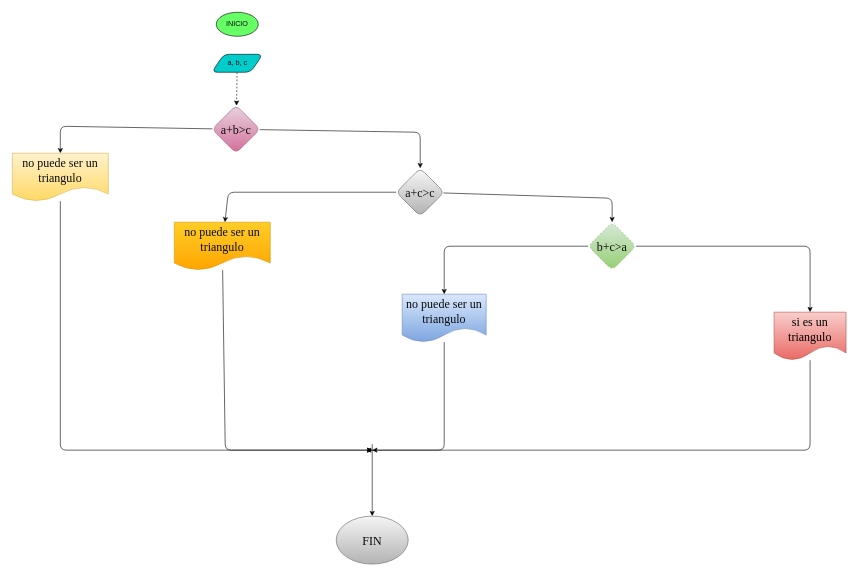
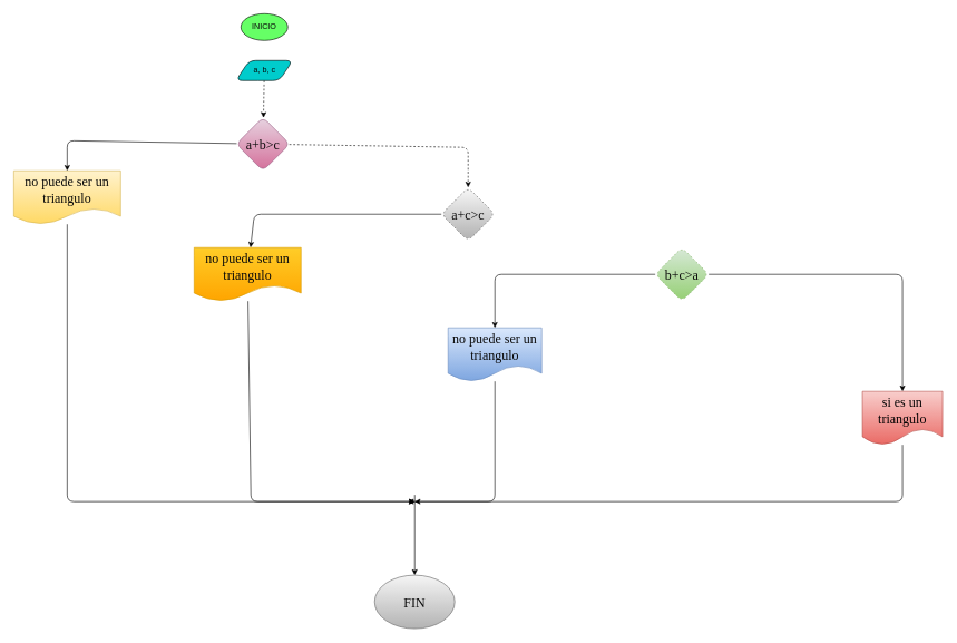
  <mxCell id="0" />
  <mxCell id="1" parent="0" />
  <mxCell id="2" value="INICIO" style="ellipse;whiteSpace=wrap;html=1;fillColor=#66FF66;fontColor=#0a0a0a;rounded=1;" parent="1" vertex="1"><mxGeometry x="360" y="20" width="70" height="40" as="geometry" /></mxCell>
  <mxCell id="3" value="" style="edgeStyle=none;hachureGap=4;html=1;fontFamily=Architects Daughter;fontSource=https%3A%2F%2Ffonts.googleapis.com%2Fcss%3Ffamily%3DArchitects%2BDaughter;fontSize=16;fontColor=#0a0a0a;rounded=1;dashed=1;" edge="1" parent="1" source="4" target="7"><mxGeometry relative="1" as="geometry" /></mxCell>
  <mxCell id="4" value="a, b, c" style="shape=parallelogram;perimeter=parallelogramPerimeter;whiteSpace=wrap;html=1;fixedSize=1;fillColor=#00CCCC;fontColor=#0a0a0a;rounded=1;" parent="1" vertex="1"><mxGeometry x="352.5" y="90" width="85" height="30" as="geometry" /></mxCell>
- <mxCell id="5" value="" style="edgeStyle=none;hachureGap=4;html=1;fontFamily=Architects Daughter;fontSource=https%3A%2F%2Ffonts.googleapis.com%2Fcss%3Ffamily%3DArchitects%2BDaughter;fontSize=16;fontColor=#0a0a0a;rounded=1;" edge="1" parent="1" source="7" target="10"><mxGeometry relative="1" as="geometry"><Array as="points"><mxPoint x="700" y="220" /></Array></mxGeometry></mxCell>
+ <mxCell id="5" value="" style="edgeStyle=none;hachureGap=4;html=1;fontFamily=Architects Daughter;fontSource=https%3A%2F%2Ffonts.googleapis.com%2Fcss%3Ffamily%3DArchitects%2BDaughter;fontSize=16;fontColor=#0a0a0a;rounded=1;dashed=1;" edge="1" parent="1" source="7" target="10"><mxGeometry relative="1" as="geometry"><Array as="points"><mxPoint x="700" y="220" /></Array></mxGeometry></mxCell>
  <mxCell id="6" value="" style="edgeStyle=none;hachureGap=4;html=1;fontFamily=Architects Daughter;fontSource=https%3A%2F%2Ffonts.googleapis.com%2Fcss%3Ffamily%3DArchitects%2BDaughter;fontSize=16;fontColor=#0a0a0a;rounded=1;" edge="1" parent="1" source="7" target="17"><mxGeometry relative="1" as="geometry"><Array as="points"><mxPoint x="100" y="210" /></Array></mxGeometry></mxCell>
  <mxCell id="7" value="a+b&amp;gt;c" style="rhombus;whiteSpace=wrap;html=1;fillColor=#e6d0de;hachureGap=4;fontFamily=Architects Daughter;fontSource=https%3A%2F%2Ffonts.googleapis.com%2Fcss%3Ffamily%3DArchitects%2BDaughter;fontSize=20;gradientColor=#d5739d;strokeColor=#996185;fontColor=#0a0a0a;rounded=1;" vertex="1" parent="1"><mxGeometry x="353" y="175" width="80" height="80" as="geometry" /></mxCell>
- <mxCell id="8" value="" style="edgeStyle=none;hachureGap=4;html=1;fontFamily=Architects Daughter;fontSource=https%3A%2F%2Ffonts.googleapis.com%2Fcss%3Ffamily%3DArchitects%2BDaughter;fontSize=16;fontColor=#0a0a0a;rounded=1;" edge="1" parent="1" source="10" target="13"><mxGeometry relative="1" as="geometry"><Array as="points"><mxPoint x="1020" y="330" /></Array></mxGeometry></mxCell>
  <mxCell id="9" value="" style="edgeStyle=none;hachureGap=4;html=1;fontFamily=Architects Daughter;fontSource=https%3A%2F%2Ffonts.googleapis.com%2Fcss%3Ffamily%3DArchitects%2BDaughter;fontSize=16;fontColor=#0a0a0a;rounded=1;" edge="1" parent="1" source="10" target="19"><mxGeometry relative="1" as="geometry"><Array as="points"><mxPoint x="380" y="320" /></Array></mxGeometry></mxCell>
- <mxCell id="10" value="&lt;font color=&quot;#0d0d0d&quot;&gt;a+c&amp;gt;c&lt;/font&gt;" style="rhombus;whiteSpace=wrap;html=1;fontSize=20;fontFamily=Architects Daughter;hachureGap=4;fontSource=https%3A%2F%2Ffonts.googleapis.com%2Fcss%3Ffamily%3DArchitects%2BDaughter;fillColor=#f5f5f5;gradientColor=#b3b3b3;strokeColor=#666666;rounded=1;" vertex="1" parent="1"><mxGeometry x="660" y="280" width="80" height="80" as="geometry" /></mxCell>
+ <mxCell id="10" value="&lt;font color=&quot;#0d0d0d&quot;&gt;a+c&amp;gt;c&lt;/font&gt;" style="rhombus;whiteSpace=wrap;html=1;fontSize=20;fontFamily=Architects Daughter;hachureGap=4;fontSource=https%3A%2F%2Ffonts.googleapis.com%2Fcss%3Ffamily%3DArchitects%2BDaughter;fillColor=#f5f5f5;gradientColor=#b3b3b3;strokeColor=#666666;rounded=1;dashed=1;" vertex="1" parent="1"><mxGeometry x="660" y="280" width="80" height="80" as="geometry" /></mxCell>
  <mxCell id="11" value="" style="edgeStyle=none;hachureGap=4;html=1;fontFamily=Architects Daughter;fontSource=https%3A%2F%2Ffonts.googleapis.com%2Fcss%3Ffamily%3DArchitects%2BDaughter;fontSize=16;rounded=1;" edge="1" parent="1" source="13" target="15"><mxGeometry relative="1" as="geometry"><Array as="points"><mxPoint x="1350" y="410" /></Array></mxGeometry></mxCell>
  <mxCell id="12" value="" style="edgeStyle=none;hachureGap=4;html=1;fontFamily=Architects Daughter;fontSource=https%3A%2F%2Ffonts.googleapis.com%2Fcss%3Ffamily%3DArchitects%2BDaughter;fontSize=16;fontColor=#0a0a0a;rounded=1;" edge="1" parent="1" source="13" target="21"><mxGeometry relative="1" as="geometry"><Array as="points"><mxPoint x="740" y="410" /></Array></mxGeometry></mxCell>
  <mxCell id="13" value="b+c&amp;gt;a" style="rhombus;whiteSpace=wrap;html=1;fontSize=20;fontFamily=Architects Daughter;fillColor=#d5e8d4;hachureGap=4;fontSource=https%3A%2F%2Ffonts.googleapis.com%2Fcss%3Ffamily%3DArchitects%2BDaughter;gradientColor=#97d077;strokeColor=#82b366;fontColor=#0a0a0a;rounded=1;dashed=1;" vertex="1" parent="1"><mxGeometry x="980" y="370" width="80" height="80" as="geometry" /></mxCell>
  <mxCell id="14" style="edgeStyle=none;hachureGap=4;html=1;fontFamily=Architects Daughter;fontSource=https%3A%2F%2Ffonts.googleapis.com%2Fcss%3Ffamily%3DArchitects%2BDaughter;fontSize=16;rounded=1;" edge="1" parent="1" source="15"><mxGeometry relative="1" as="geometry"><mxPoint x="610" y="750" as="targetPoint" /><Array as="points"><mxPoint x="1350" y="750" /></Array></mxGeometry></mxCell>
- <mxCell id="15" value="&lt;font color=&quot;#000000&quot;&gt;si es un triangulo&lt;/font&gt;" style="shape=document;whiteSpace=wrap;html=1;boundedLbl=1;fontSize=20;fontFamily=Architects Daughter;fillColor=#f8cecc;hachureGap=4;fontSource=https%3A%2F%2Ffonts.googleapis.com%2Fcss%3Ffamily%3DArchitects%2BDaughter;gradientColor=#ea6b66;strokeColor=#b85450;rounded=1;" vertex="1" parent="1"><mxGeometry x="1290" y="520" width="120" height="80" as="geometry" /></mxCell>
+ <mxCell id="15" value="&lt;font color=&quot;#000000&quot;&gt;si es un triangulo&lt;/font&gt;" style="shape=document;whiteSpace=wrap;html=1;boundedLbl=1;fontSize=20;fontFamily=Architects Daughter;fillColor=#f8cecc;hachureGap=4;fontSource=https%3A%2F%2Ffonts.googleapis.com%2Fcss%3Ffamily%3DArchitects%2BDaughter;gradientColor=#ea6b66;strokeColor=#b85450;rounded=1;" vertex="1" parent="1"><mxGeometry x="1290" y="585" width="120" height="80" as="geometry" /></mxCell>
  <mxCell id="16" style="edgeStyle=none;hachureGap=4;html=1;fontFamily=Architects Daughter;fontSource=https%3A%2F%2Ffonts.googleapis.com%2Fcss%3Ffamily%3DArchitects%2BDaughter;fontSize=16;fontColor=#0a0a0a;rounded=1;" edge="1" parent="1" source="17"><mxGeometry relative="1" as="geometry"><mxPoint x="620" y="750" as="targetPoint" /><Array as="points"><mxPoint x="100" y="750" /></Array></mxGeometry></mxCell>
  <mxCell id="17" value="no puede ser un triangulo" style="shape=document;whiteSpace=wrap;html=1;boundedLbl=1;fontSize=20;fontFamily=Architects Daughter;fillColor=#fff2cc;hachureGap=4;fontSource=https%3A%2F%2Ffonts.googleapis.com%2Fcss%3Ffamily%3DArchitects%2BDaughter;gradientColor=#ffd966;strokeColor=#d6b656;fontColor=#0a0a0a;rounded=1;" vertex="1" parent="1"><mxGeometry x="20" y="255" width="160" height="80" as="geometry" /></mxCell>
  <mxCell id="18" style="edgeStyle=none;hachureGap=4;html=1;fontFamily=Architects Daughter;fontSource=https%3A%2F%2Ffonts.googleapis.com%2Fcss%3Ffamily%3DArchitects%2BDaughter;fontSize=16;fontColor=#0a0a0a;rounded=1;" edge="1" parent="1" source="19"><mxGeometry relative="1" as="geometry"><mxPoint x="620" y="750" as="targetPoint" /><Array as="points"><mxPoint x="375" y="750" /></Array></mxGeometry></mxCell>
  <mxCell id="19" value="no puede ser un triangulo" style="shape=document;whiteSpace=wrap;html=1;boundedLbl=1;fontSize=20;fontFamily=Architects Daughter;fillColor=#ffcd28;hachureGap=4;fontSource=https%3A%2F%2Ffonts.googleapis.com%2Fcss%3Ffamily%3DArchitects%2BDaughter;gradientColor=#ffa500;strokeColor=#d79b00;fontColor=#0a0a0a;rounded=1;" vertex="1" parent="1"><mxGeometry x="290" y="370" width="160" height="80" as="geometry" /></mxCell>
  <mxCell id="20" style="edgeStyle=none;hachureGap=4;html=1;fontFamily=Architects Daughter;fontSource=https%3A%2F%2Ffonts.googleapis.com%2Fcss%3Ffamily%3DArchitects%2BDaughter;fontSize=16;fontColor=#0a0a0a;rounded=1;" edge="1" parent="1" source="21"><mxGeometry relative="1" as="geometry"><mxPoint x="620" y="750" as="targetPoint" /><Array as="points"><mxPoint x="740" y="750" /></Array></mxGeometry></mxCell>
  <mxCell id="21" value="no puede ser un triangulo" style="shape=document;whiteSpace=wrap;html=1;boundedLbl=1;fontSize=20;fontFamily=Architects Daughter;fillColor=#dae8fc;hachureGap=4;fontSource=https%3A%2F%2Ffonts.googleapis.com%2Fcss%3Ffamily%3DArchitects%2BDaughter;gradientColor=#7ea6e0;strokeColor=#6c8ebf;fontColor=#0a0a0a;rounded=1;" vertex="1" parent="1"><mxGeometry x="670" y="490" width="140" height="80" as="geometry" /></mxCell>
  <mxCell id="22" value="" style="edgeStyle=none;orthogonalLoop=1;jettySize=auto;html=1;hachureGap=4;fontFamily=Architects Daughter;fontSource=https%3A%2F%2Ffonts.googleapis.com%2Fcss%3Ffamily%3DArchitects%2BDaughter;fontSize=16;fontColor=#0a0a0a;rounded=1;" edge="1" parent="1" target="23"><mxGeometry width="100" relative="1" as="geometry"><mxPoint x="620" y="740" as="sourcePoint" /><mxPoint x="620" y="840" as="targetPoint" /><Array as="points" /></mxGeometry></mxCell>
  <mxCell id="23" value="FIN" style="ellipse;whiteSpace=wrap;html=1;hachureGap=4;fontFamily=Architects Daughter;fontSource=https%3A%2F%2Ffonts.googleapis.com%2Fcss%3Ffamily%3DArchitects%2BDaughter;fontSize=20;fillColor=#f5f5f5;strokeColor=#666666;gradientColor=#b3b3b3;fontColor=#0a0a0a;rounded=1;" vertex="1" parent="1"><mxGeometry x="560" y="860" width="120" height="80" as="geometry" /></mxCell>
